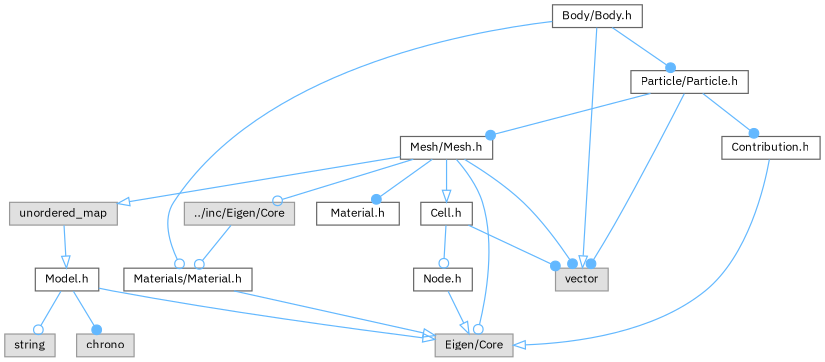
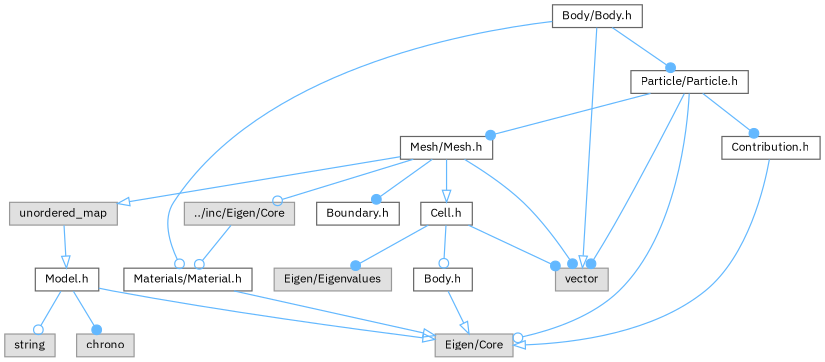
  digraph {
    fontname="IBM Plex Sans"
    node [color=grey40 fillcolor=white fontname="IBM Plex Sans" fontsize=10 shape=box style=filled]
    edge [arrowhead=dot color=steelblue1 fontname="IBM Plex Sans" fontsize=10 labelfontname=Helvetica labelfontsize=10 style=solid]
    n1 [height=0.2 label="Body/Body.h" width=0.4]
    n2 [color=grey60 fillcolor="#E0E0E0" height=0.2 label=vector width=0.4]
    n3 [height=0.2 label="Particle/Particle.h" width=0.4]
    n4 [height=0.2 label="Materials/Material.h" width=0.4]
    n5 [color=grey60 fillcolor="#E0E0E0" height=0.2 label="Eigen/Core" width=0.4]
    n6 [height=0.2 label="Contribution.h" width=0.4]
    n7 [height=0.2 label="Mesh/Mesh.h" width=0.4]
    n8 [color=grey60 fillcolor="#E0E0E0" height=0.2 label="../inc/Eigen/Core" width=0.4]
    n9 [color=grey60 fillcolor="#E0E0E0" height=0.2 label=unordered_map width=0.4]
-   n10 [height=0.2 label="Material.h" width=0.4]
+   n10 [height=0.2 label="Boundary.h" width=0.4]
    n11 [height=0.2 label="Cell.h" width=0.4]
    n12 [height=0.2 label="Model.h" width=0.4]
    n13 [color=grey60 fillcolor="#E0E0E0" height=0.2 label=string width=0.4]
    n14 [color=grey60 fillcolor="#E0E0E0" height=0.2 label=chrono width=0.4]
-   n15 [height=0.2 label="Node.h" width=0.4]
+   n15 [height=0.2 label="Body.h" width=0.4]
+   n16 [color=grey60 fillcolor="#E0E0E0" height=0.2 label="Eigen/Eigenvalues" width=0.4]
    n1 -> n2 [arrowhead=onormal]
    n1 -> n3
    n1 -> n4 [arrowhead=odot]
    n3 -> n2
-   n7 -> n5 [arrowhead=odot]
+   n3 -> n5 [arrowhead=odot]
    n3 -> n6
    n3 -> n7
    n4 -> n5 [arrowhead=onormal]
    n6 -> n5 [arrowhead=onormal]
    n7 -> n2
    n7 -> n8 [arrowhead=odot]
    n7 -> n9 [arrowhead=onormal]
    n7 -> n10
    n7 -> n11 [arrowhead=onormal]
    n8 -> n4 [arrowhead=odot]
    n9 -> n12 [arrowhead=onormal]
    n11 -> n2
    n11 -> n15 [arrowhead=odot]
+   n11 -> n16
    n12 -> n5 [arrowhead=onormal]
    n12 -> n13 [arrowhead=odot]
    n12 -> n14
    n15 -> n5 [arrowhead=onormal]
  }
